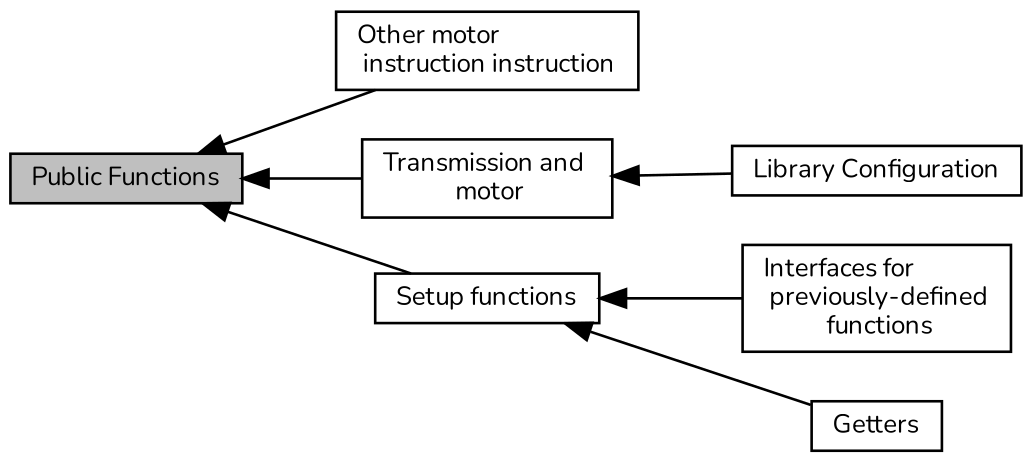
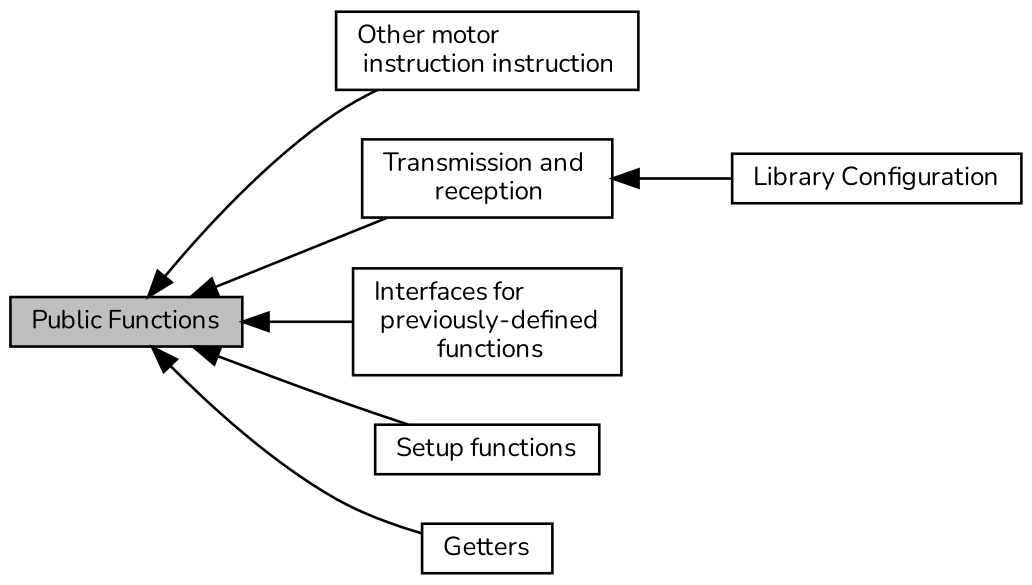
  digraph {
    fontname=Nunito
    rankdir=LR
    node [color=black fillcolor=white fontname=Nunito fontsize=10 shape=record style=filled]
    edge [dir=back fontname=Nunito fontsize=10 labelfontname=Helvetica labelfontsize=10 shape=plaintext style=solid]
    n1 [height=0.2 label="Library Configuration" width=0.4]
    n2 [fillcolor=grey75 fontcolor=black height=0.2 label="Public Functions" width=0.4]
    n3 [height=0.2 label="Other motor       \l   instruction instruction" width=0.4]
-   n4 [height=0.2 label="Transmission and  \l        motor" width=0.4]
+   n4 [height=0.2 label="Transmission and  \l        reception" width=0.4]
    n5 [height=0.2 label="Interfaces for    \l      previously-defined\l functions" width=0.4]
    n6 [height=0.2 label="Setup functions" width=0.4]
    n7 [height=0.2 label=Getters width=0.4]
    n2 -> n3
    n2 -> n4
-   n6 -> n5
+   n2 -> n5
    n2 -> n6
-   n6 -> n7
+   n2 -> n7
    n4 -> n1
  }
